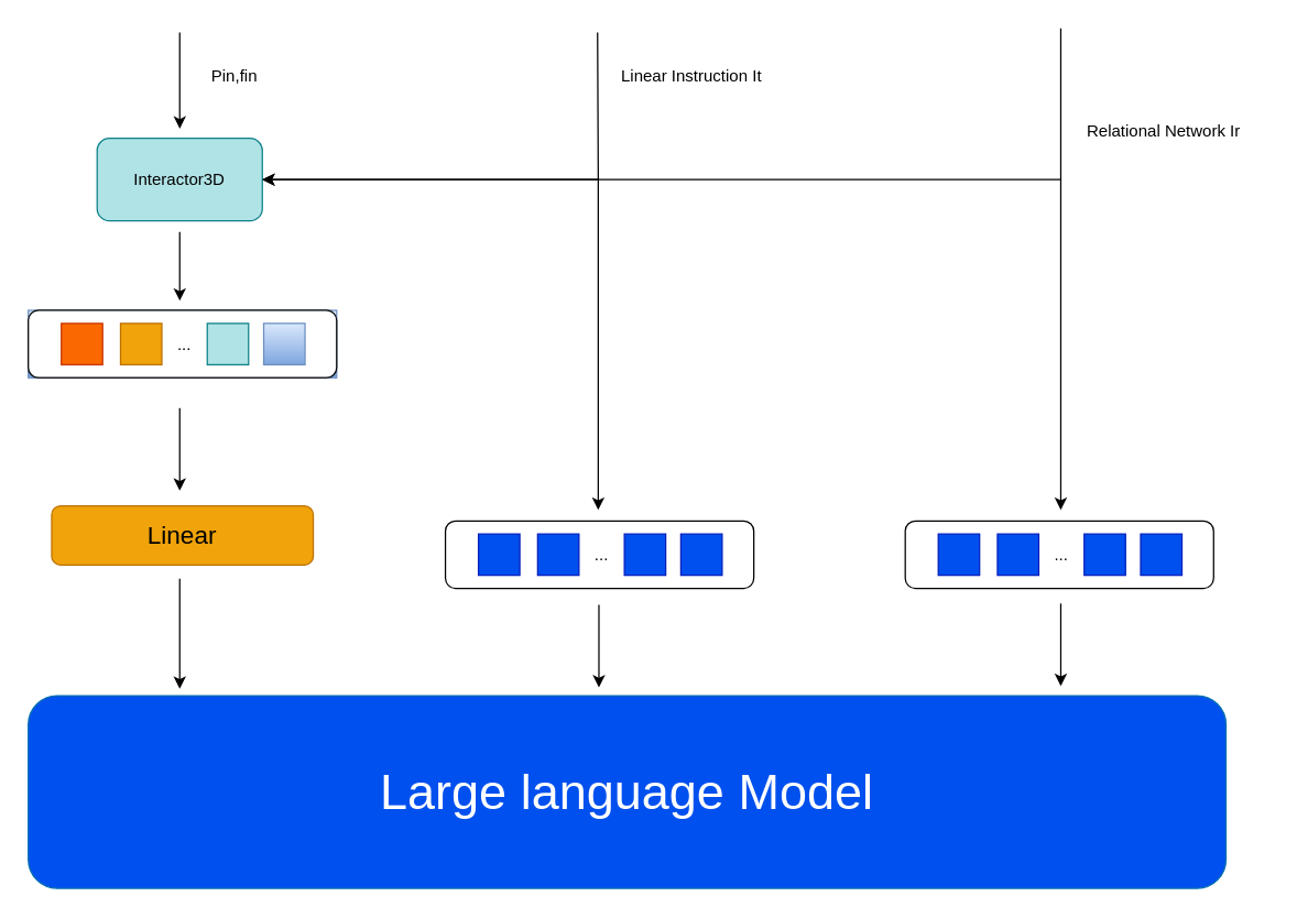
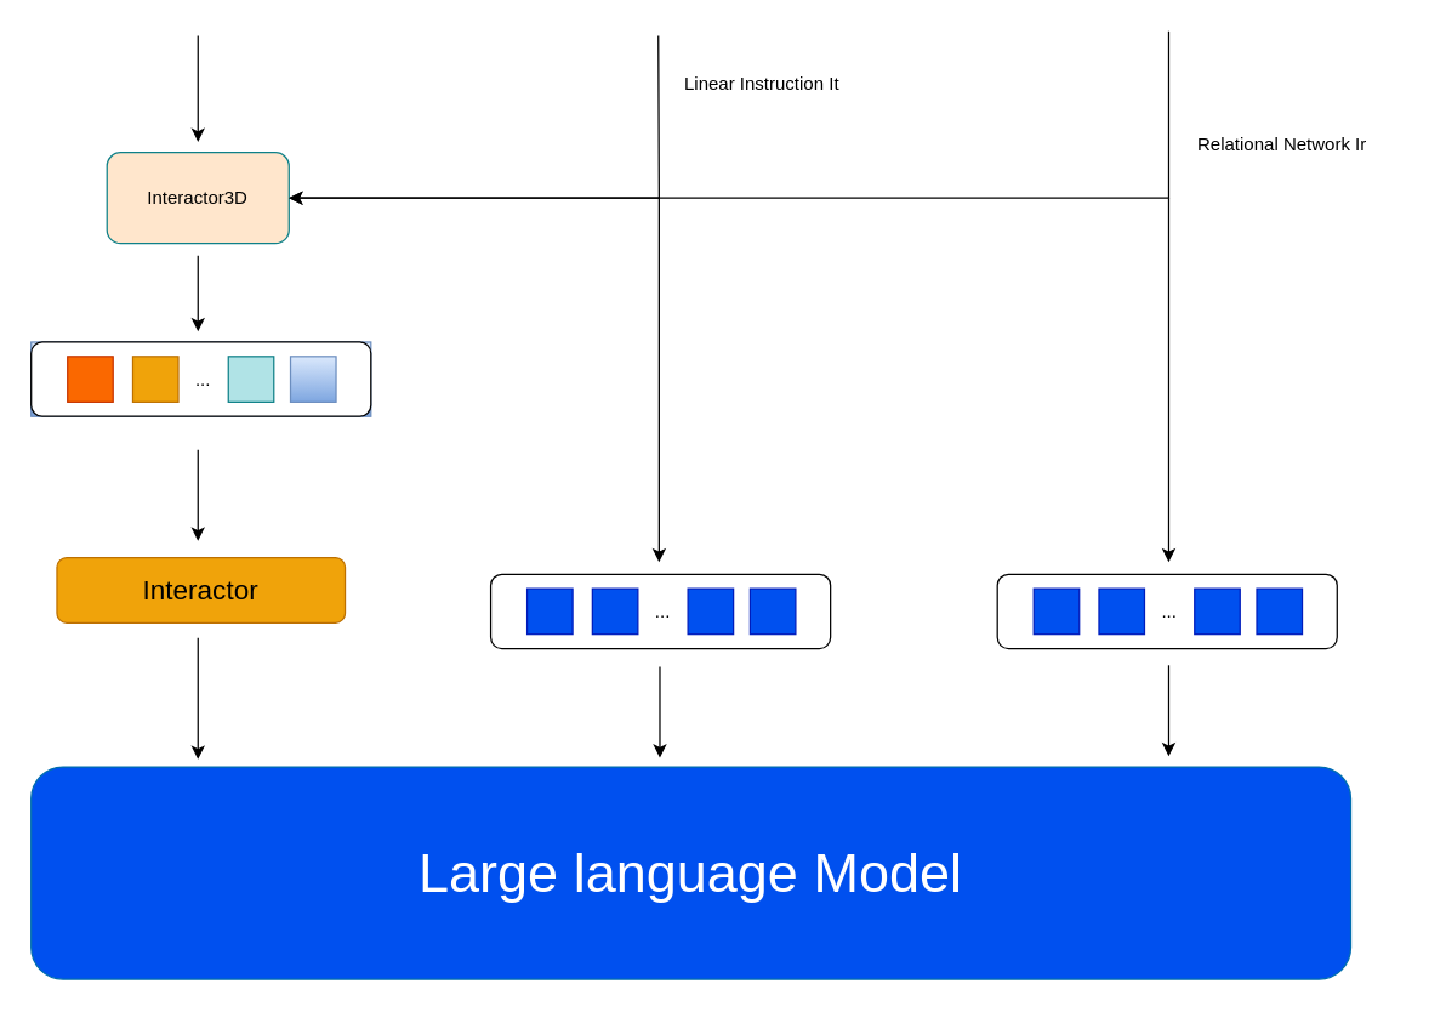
  <mxCell id="0" />
  <mxCell id="1" parent="0" />
  <mxCell id="2" value="" style="group" vertex="1" connectable="0" parent="1"><mxGeometry x="70" y="23" width="130" height="137" as="geometry" /></mxCell>
- <mxCell id="3" value="Interactor3D" style="rounded=1;whiteSpace=wrap;html=1;fillColor=#b0e3e6;strokeColor=#0e8088;" vertex="1" parent="2"><mxGeometry y="77" width="120" height="60" as="geometry" /></mxCell>
+ <mxCell id="3" value="Interactor3D" style="rounded=1;whiteSpace=wrap;html=1;fillColor=#ffe6cc;strokeColor=#0e8088;" vertex="1" parent="2"><mxGeometry y="77" width="120" height="60" as="geometry" /></mxCell>
  <mxCell id="4" value="" style="endArrow=classic;html=1;rounded=0;" edge="1" parent="2"><mxGeometry width="50" height="50" relative="1" as="geometry"><mxPoint x="60" as="sourcePoint" /><mxPoint x="60" y="70" as="targetPoint" /></mxGeometry></mxCell>
- <mxCell id="5" value="Pin,fin" style="text;html=1;align=center;verticalAlign=middle;whiteSpace=wrap;rounded=0;" vertex="1" parent="2"><mxGeometry x="70" y="17" width="60" height="30" as="geometry" /></mxCell>
  <mxCell id="6" value="Linear Instruction It" style="text;html=1;align=center;verticalAlign=middle;whiteSpace=wrap;rounded=0;" vertex="1" parent="1"><mxGeometry x="444" y="40" width="116" height="30" as="geometry" /></mxCell>
  <mxCell id="7" value="" style="endArrow=classic;html=1;rounded=0;entryX=1;entryY=0.5;entryDx=0;entryDy=0;" edge="1" parent="1" target="3"><mxGeometry width="50" height="50" relative="1" as="geometry"><mxPoint x="433.5" y="23" as="sourcePoint" /><mxPoint x="433.5" y="93" as="targetPoint" /><Array as="points"><mxPoint x="434" y="130" /></Array></mxGeometry></mxCell>
  <mxCell id="8" value="" style="endArrow=classic;html=1;rounded=0;" edge="1" parent="1"><mxGeometry width="50" height="50" relative="1" as="geometry"><mxPoint x="130" y="168" as="sourcePoint" /><mxPoint x="130" y="218" as="targetPoint" /></mxGeometry></mxCell>
  <mxCell id="9" value="" style="endArrow=classic;html=1;rounded=0;" edge="1" parent="1"><mxGeometry width="50" height="50" relative="1" as="geometry"><mxPoint x="434" y="130" as="sourcePoint" /><mxPoint x="434" y="370" as="targetPoint" /></mxGeometry></mxCell>
  <mxCell id="10" value="" style="group" vertex="1" connectable="0" parent="1"><mxGeometry x="323" y="378" width="224" height="49" as="geometry" /></mxCell>
  <mxCell id="11" value="&amp;nbsp;..." style="rounded=1;whiteSpace=wrap;html=1;" vertex="1" parent="10"><mxGeometry width="224" height="49" as="geometry" /></mxCell>
  <mxCell id="12" value="" style="whiteSpace=wrap;html=1;aspect=fixed;fillColor=#0050ef;fontColor=#ffffff;strokeColor=#001DBC;" vertex="1" parent="10"><mxGeometry x="24" y="9.5" width="30" height="30" as="geometry" /></mxCell>
  <mxCell id="13" value="" style="whiteSpace=wrap;html=1;aspect=fixed;fillColor=#0050ef;fontColor=#ffffff;strokeColor=#001DBC;" vertex="1" parent="10"><mxGeometry x="67" y="9.5" width="30" height="30" as="geometry" /></mxCell>
  <mxCell id="14" value="" style="whiteSpace=wrap;html=1;aspect=fixed;fillColor=#0050ef;fontColor=#ffffff;strokeColor=#001DBC;" vertex="1" parent="10"><mxGeometry x="130" y="9.5" width="30" height="30" as="geometry" /></mxCell>
  <mxCell id="15" value="" style="whiteSpace=wrap;html=1;aspect=fixed;fillColor=#0050ef;fontColor=#ffffff;strokeColor=#001DBC;" vertex="1" parent="10"><mxGeometry x="171" y="9.5" width="30" height="30" as="geometry" /></mxCell>
  <mxCell id="16" value="" style="group;fillColor=#dae8fc;strokeColor=#6c8ebf;gradientColor=#7ea6e0;" vertex="1" connectable="0" parent="1"><mxGeometry x="20" y="225" width="224" height="49" as="geometry" /></mxCell>
  <mxCell id="17" value="&amp;nbsp;..." style="rounded=1;whiteSpace=wrap;html=1;" vertex="1" parent="16"><mxGeometry width="224" height="49" as="geometry" /></mxCell>
  <mxCell id="18" value="" style="whiteSpace=wrap;html=1;aspect=fixed;fillColor=#fa6800;fontColor=#000000;strokeColor=#C73500;" vertex="1" parent="16"><mxGeometry x="24" y="9.5" width="30" height="30" as="geometry" /></mxCell>
  <mxCell id="19" value="" style="whiteSpace=wrap;html=1;aspect=fixed;fillColor=#f0a30a;fontColor=#000000;strokeColor=#BD7000;" vertex="1" parent="16"><mxGeometry x="67" y="9.5" width="30" height="30" as="geometry" /></mxCell>
  <mxCell id="20" value="" style="whiteSpace=wrap;html=1;aspect=fixed;fillColor=#b0e3e6;strokeColor=#0e8088;" vertex="1" parent="16"><mxGeometry x="130" y="9.5" width="30" height="30" as="geometry" /></mxCell>
  <mxCell id="21" value="" style="whiteSpace=wrap;html=1;aspect=fixed;fillColor=#dae8fc;strokeColor=#6c8ebf;gradientColor=#7ea6e0;" vertex="1" parent="16"><mxGeometry x="171" y="9.5" width="30" height="30" as="geometry" /></mxCell>
  <mxCell id="22" value="" style="endArrow=classic;html=1;rounded=0;entryX=1;entryY=0.5;entryDx=0;entryDy=0;" edge="1" parent="1" target="3"><mxGeometry width="50" height="50" relative="1" as="geometry"><mxPoint x="770" y="20" as="sourcePoint" /><mxPoint x="680" y="90" as="targetPoint" /><Array as="points"><mxPoint x="770" y="130" /></Array></mxGeometry></mxCell>
  <mxCell id="23" value="Relational Network Ir" style="text;html=1;align=center;verticalAlign=middle;whiteSpace=wrap;rounded=0;container=0;" vertex="1" parent="1"><mxGeometry x="770" y="80" width="150" height="30" as="geometry" /></mxCell>
  <mxCell id="24" value="" style="group" vertex="1" connectable="0" parent="1"><mxGeometry x="657" y="378" width="224" height="49" as="geometry" /></mxCell>
  <mxCell id="25" value="&amp;nbsp;..." style="rounded=1;whiteSpace=wrap;html=1;" vertex="1" parent="24"><mxGeometry width="224" height="49" as="geometry" /></mxCell>
  <mxCell id="26" value="" style="whiteSpace=wrap;html=1;aspect=fixed;fillColor=#0050ef;fontColor=#ffffff;strokeColor=#001DBC;" vertex="1" parent="24"><mxGeometry x="24" y="9.5" width="30" height="30" as="geometry" /></mxCell>
  <mxCell id="27" value="" style="whiteSpace=wrap;html=1;aspect=fixed;fillColor=#0050ef;fontColor=#ffffff;strokeColor=#001DBC;" vertex="1" parent="24"><mxGeometry x="67" y="9.5" width="30" height="30" as="geometry" /></mxCell>
  <mxCell id="28" value="" style="whiteSpace=wrap;html=1;aspect=fixed;fillColor=#0050ef;fontColor=#ffffff;strokeColor=#001DBC;" vertex="1" parent="24"><mxGeometry x="130" y="9.5" width="30" height="30" as="geometry" /></mxCell>
  <mxCell id="29" value="" style="whiteSpace=wrap;html=1;aspect=fixed;fillColor=#0050ef;fontColor=#ffffff;strokeColor=#001DBC;" vertex="1" parent="24"><mxGeometry x="171" y="9.5" width="30" height="30" as="geometry" /></mxCell>
  <mxCell id="30" value="" style="endArrow=classic;html=1;rounded=0;" edge="1" parent="1"><mxGeometry width="50" height="50" relative="1" as="geometry"><mxPoint x="770" y="130" as="sourcePoint" /><mxPoint x="770" y="370" as="targetPoint" /></mxGeometry></mxCell>
  <mxCell id="31" value="&lt;font style=&quot;font-size: 36px;&quot;&gt;Large language Model&lt;/font&gt;" style="rounded=1;whiteSpace=wrap;html=1;fillColor=#0050ef;fontColor=#ffffff;strokeColor=#006EAF;" vertex="1" parent="1"><mxGeometry x="20" y="505" width="870" height="140" as="geometry" /></mxCell>
- <mxCell id="32" value="&lt;font style=&quot;font-size: 18px; color: rgb(0, 0, 0);&quot;&gt;Linear&lt;/font&gt;" style="rounded=1;whiteSpace=wrap;html=1;fillColor=#f0a30a;fontColor=#000000;strokeColor=#BD7000;" vertex="1" parent="1"><mxGeometry x="37" y="367" width="190" height="43" as="geometry" /></mxCell>
+ <mxCell id="32" value="&lt;font style=&quot;font-size: 18px; color: rgb(0, 0, 0);&quot;&gt;Interactor&lt;/font&gt;" style="rounded=1;whiteSpace=wrap;html=1;fillColor=#f0a30a;fontColor=#000000;strokeColor=#BD7000;" vertex="1" parent="1"><mxGeometry x="37" y="367" width="190" height="43" as="geometry" /></mxCell>
  <mxCell id="33" value="" style="endArrow=classic;html=1;rounded=0;" edge="1" parent="1"><mxGeometry width="50" height="50" relative="1" as="geometry"><mxPoint x="130" y="296" as="sourcePoint" /><mxPoint x="130" y="356" as="targetPoint" /></mxGeometry></mxCell>
  <mxCell id="34" value="" style="endArrow=classic;html=1;rounded=0;" edge="1" parent="1"><mxGeometry width="50" height="50" relative="1" as="geometry"><mxPoint x="130" y="420" as="sourcePoint" /><mxPoint x="130" y="500" as="targetPoint" /></mxGeometry></mxCell>
  <mxCell id="35" value="" style="endArrow=classic;html=1;rounded=0;" edge="1" parent="1"><mxGeometry width="50" height="50" relative="1" as="geometry"><mxPoint x="434.5" y="439" as="sourcePoint" /><mxPoint x="434.5" y="499" as="targetPoint" /></mxGeometry></mxCell>
  <mxCell id="36" value="" style="endArrow=classic;html=1;rounded=0;" edge="1" parent="1"><mxGeometry width="50" height="50" relative="1" as="geometry"><mxPoint x="770" y="438" as="sourcePoint" /><mxPoint x="770" y="498" as="targetPoint" /></mxGeometry></mxCell>
